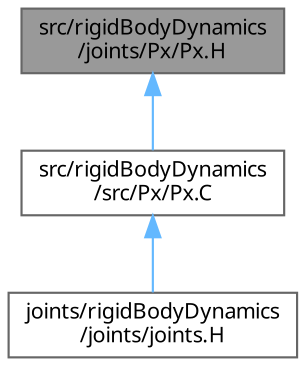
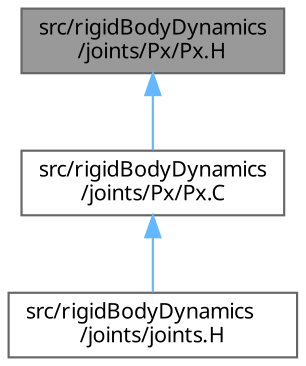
  digraph {
    fontname="Noto Sans"
    node [color=grey40 fillcolor=white fontname="Noto Sans" fontsize=10 shape=box style=filled]
    edge [color=steelblue1 dir=back fontname="Noto Sans" fontsize=10 labelfontname=Helvetica labelfontsize=10 style=solid]
    n1 [color=gray40 fillcolor=grey60 fontcolor=black height=0.2 label="src/rigidBodyDynamics\l/joints/Px/Px.H" width=0.4]
-   n2 [height=0.2 label="src/rigidBodyDynamics\l/src/Px/Px.C" width=0.4]
-   n3 [height=0.2 label="joints/rigidBodyDynamics\l/joints/joints.H" width=0.4]
+   n2 [height=0.2 label="src/rigidBodyDynamics\l/joints/Px/Px.C" width=0.4]
+   n3 [height=0.2 label="src/rigidBodyDynamics\l/joints/joints.H" width=0.4]
    n1 -> n2
    n2 -> n3
  }
